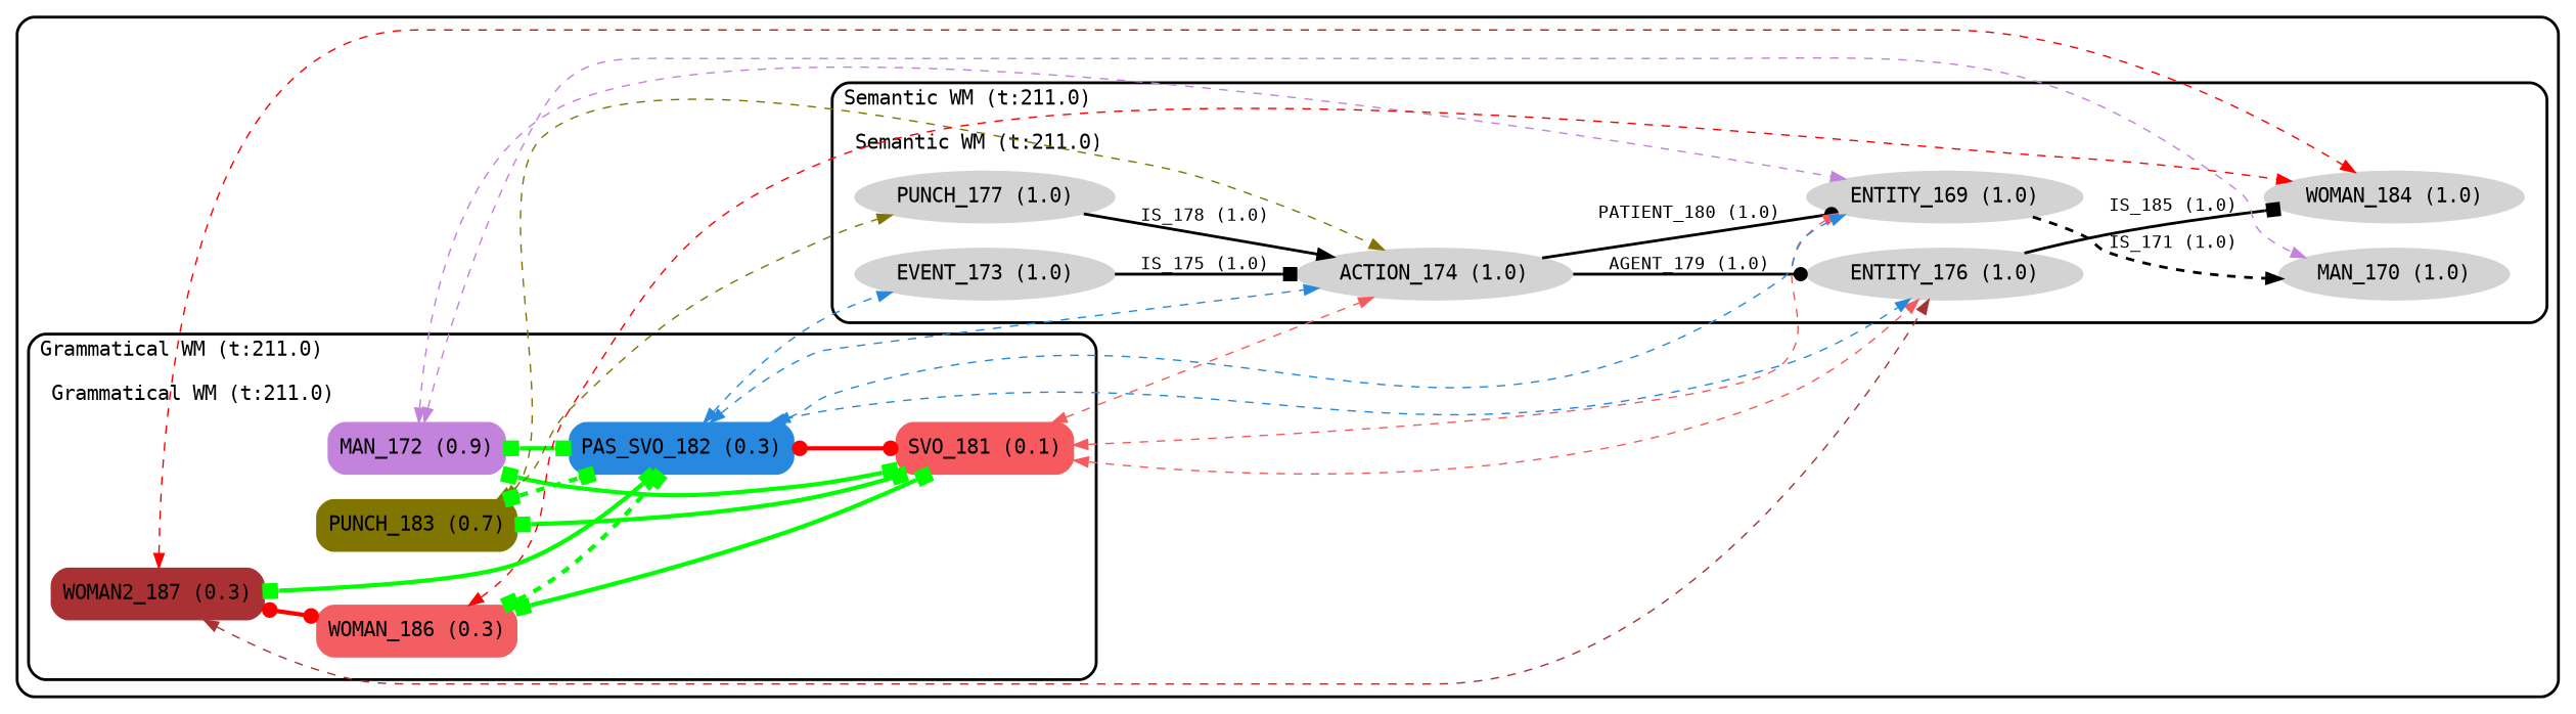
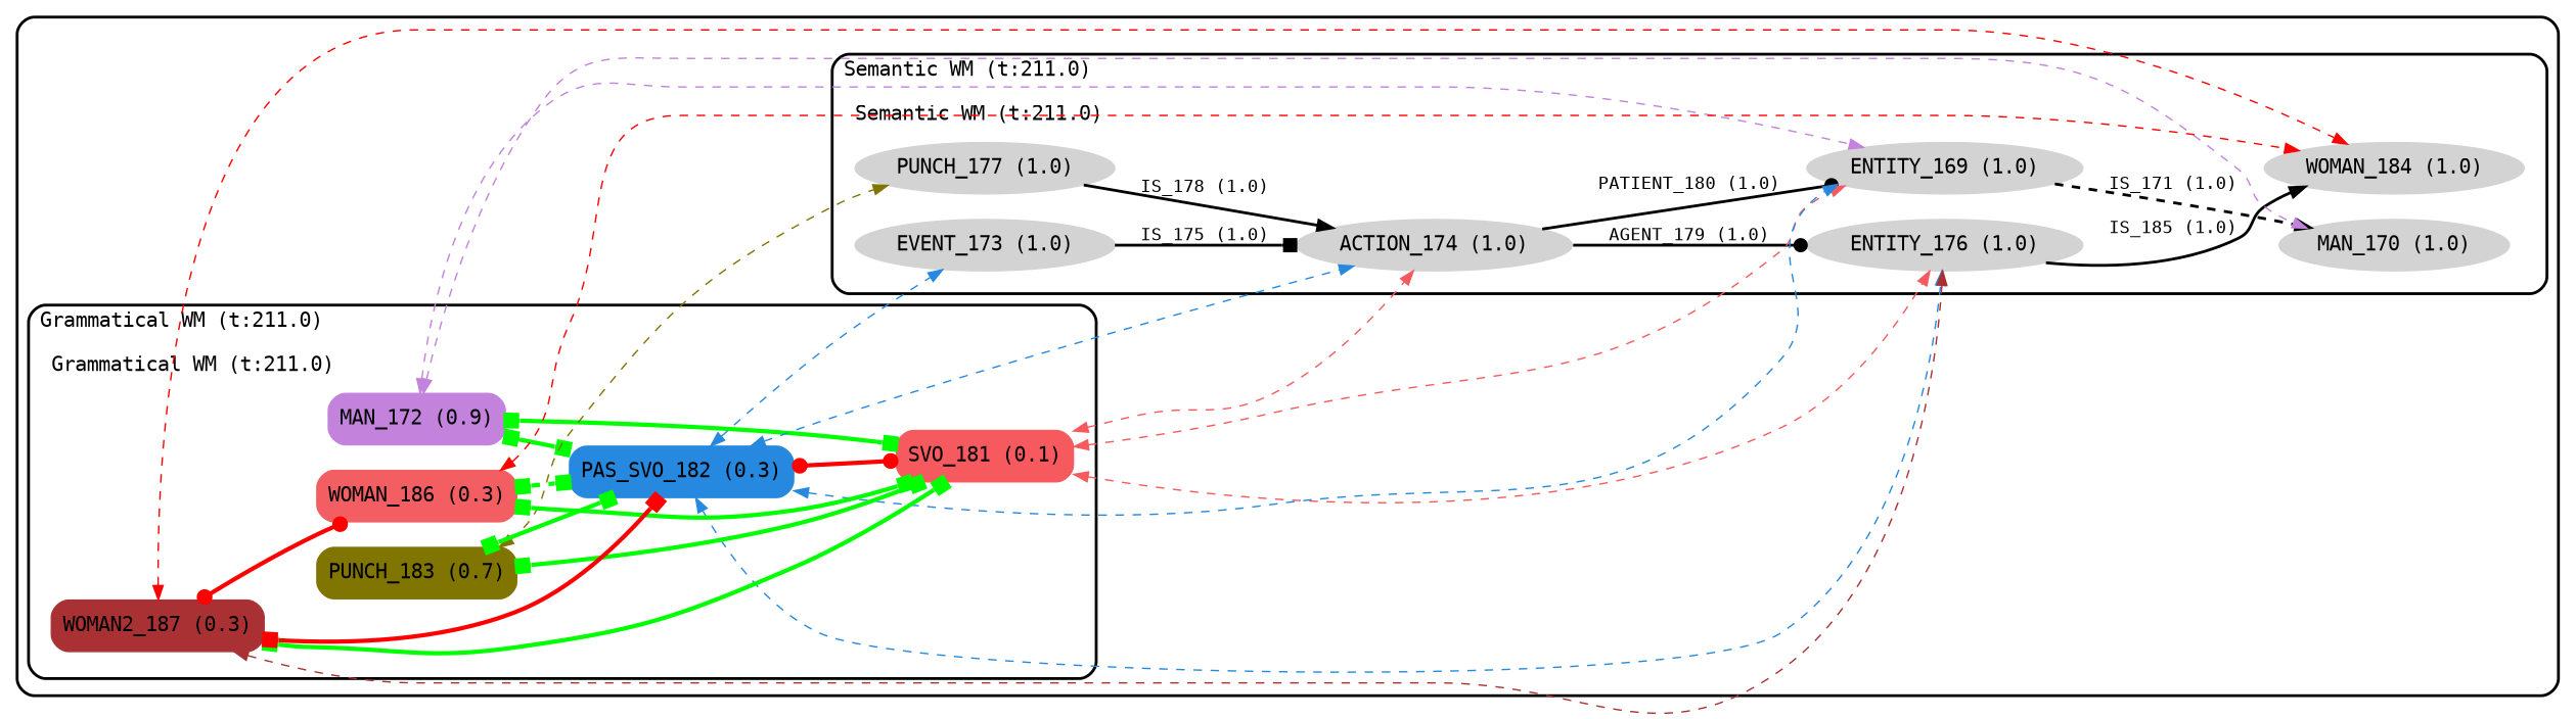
  digraph {
    compound=true
    fontname=Merriweather
    labeljust=l
    penwidth=2
    rankdir=LR
    style=rounded
    node [color=lightgrey fillcolor=lightgrey fontname=Merriweather fontsize=14 shape=oval style=filled]
    edge [fontname=Merriweather style=dashed color=green dir=both splines=spline]
    n1 [label=<<FONT FACE="consolas">MAN_170 (1.0)</FONT>>]
    n2 [label=<<FONT FACE="consolas">PUNCH_177 (1.0)</FONT>>]
    n3 [label=<<FONT FACE="consolas">ENTITY_169 (1.0)</FONT>>]
    n4 [label=<<FONT FACE="consolas">WOMAN_184 (1.0)</FONT>>]
    n5 [label=<<FONT FACE="consolas">ACTION_174 (1.0)</FONT>>]
    n6 [label=<<FONT FACE="consolas">ENTITY_176 (1.0)</FONT>>]
    n7 [label=<<FONT FACE="consolas">EVENT_173 (1.0)</FONT>>]
    n8 [color="#c383dd" fillcolor="#c383dd" label=<<FONT FACE="consolas">MAN_172 (0.9)</FONT>> shape=box style="filled, rounded"]
    n9 [color="#f65a5e" fillcolor="#f65a5e" label=<<FONT FACE="consolas">SVO_181 (0.1)</FONT>> shape=box style="filled, rounded"]
    n10 [color="#2689df" fillcolor="#2689df" label=<<FONT FACE="consolas">PAS_SVO_182 (0.3)</FONT>> shape=box style="filled, rounded"]
    n11 [color="#807501" fillcolor="#807501" label=<<FONT FACE="consolas">PUNCH_183 (0.7)</FONT>> shape=box style="filled, rounded"]
    n12 [color="#f25e62" fillcolor="#f25e62" label=<<FONT FACE="consolas">WOMAN_186 (0.3)</FONT>> shape=box style="filled, rounded"]
    n13 [color="#aa3133" fillcolor="#aa3133" label=<<FONT FACE="consolas">WOMAN2_187 (0.3)</FONT>> shape=box style="filled, rounded"]
    subgraph cluster_1 {
      subgraph cluster_2 {
        label=<<FONT FACE="consolas">Semantic WM (t:211.0)</FONT>>
        subgraph cluster_3 {
          color=white
          fillcolor=white
          label=<<FONT FACE="consolas">Semantic WM (t:211.0)</FONT>>
          n1
          n2
          n3
          n4
          n5
          n6
          n7
        }
      }
      subgraph cluster_4 {
        label=<<FONT FACE="consolas">Grammatical WM (t:211.0)</FONT>>
        subgraph cluster_5 {
          color=white
          fill=white
          label=<<FONT FACE="consolas">Grammatical WM (t:211.0)</FONT>>
          n8
          n9
          n10
          n11
          n12
          n13
        }
      }
    }
    n2 -> n5 [fontsize=12 label=<<FONT FACE="consolas">IS_178 (1.0)</FONT>> penwidth=2 style=filled color="" dir="" splines=""]
    n3 -> n1 [fontsize=12 label=<<FONT FACE="consolas">IS_171 (1.0)</FONT>> penwidth=2 color="" dir="" splines=""]
    n5 -> n3 [arrowhead=dot fontsize=12 label=<<FONT FACE="consolas">PATIENT_180 (1.0)</FONT>> penwidth=2 style=filled color="" dir="" splines=""]
    n5 -> n6 [arrowhead=dot fontsize=12 label=<<FONT FACE="consolas">AGENT_179 (1.0)</FONT>> penwidth=2 style=filled color="" dir="" splines=""]
-   n6 -> n4 [fontsize=12 label=<<FONT FACE="consolas">IS_185 (1.0)</FONT>> penwidth=2 style=filled arrowhead=box color="" dir="" splines=""]
+   n6 -> n4 [fontsize=12 label=<<FONT FACE="consolas">IS_185 (1.0)</FONT>> penwidth=2 style=filled color="" dir="" splines=""]
    n7 -> n5 [arrowhead=box fontsize=12 label=<<FONT FACE="consolas">IS_175 (1.0)</FONT>> penwidth=2 style=filled color="" dir="" splines=""]
    n8 -> n1 [color="#c383dd"]
    n8 -> n3 [color="#c383dd"]
    n8 -> n9 [arrowhead=box arrowtail=box penwidth=3 style=""]
    n8 -> n10 [arrowhead=box arrowtail=box penwidth=3 style=""]
    n9 -> n3 [color="#f65a5e"]
    n9 -> n5 [color="#f65a5e"]
    n9 -> n6 [color="#f65a5e"]
    n10 -> n3 [color="#2689df"]
    n10 -> n5 [color="#2689df"]
    n10 -> n6 [color="#2689df"]
    n10 -> n7 [color="#2689df"]
    n10 -> n9 [arrowhead=dot arrowtail=dot color=red penwidth=3 style=""]
    n11 -> n2 [color="#807501"]
-   n11 -> n5 [color="#807501"]
    n11 -> n9 [arrowhead=box arrowtail=box penwidth=3 style=""]
-   n11 -> n10 [arrowhead=box arrowtail=box penwidth=3]
+   n11 -> n10 [arrowhead=box arrowtail=box penwidth=3 style=""]
    n12 -> n4 [color=red]
    n12 -> n9 [arrowhead=box arrowtail=box penwidth=3 style=""]
    n12 -> n10 [arrowhead=box arrowtail=box penwidth=3]
    n13 -> n4 [color=red]
    n13 -> n6 [color="#aa3133"]
-   n13 -> n10 [arrowhead=box arrowtail=box penwidth=3 style=""]
+   n13 -> n9 [arrowhead=box arrowtail=box penwidth=3 style=""]
+   n13 -> n10 [arrowhead=box arrowtail=box color=red penwidth=3 style=""]
    n13 -> n12 [arrowhead=dot arrowtail=dot color=red penwidth=3 style=""]
  }
